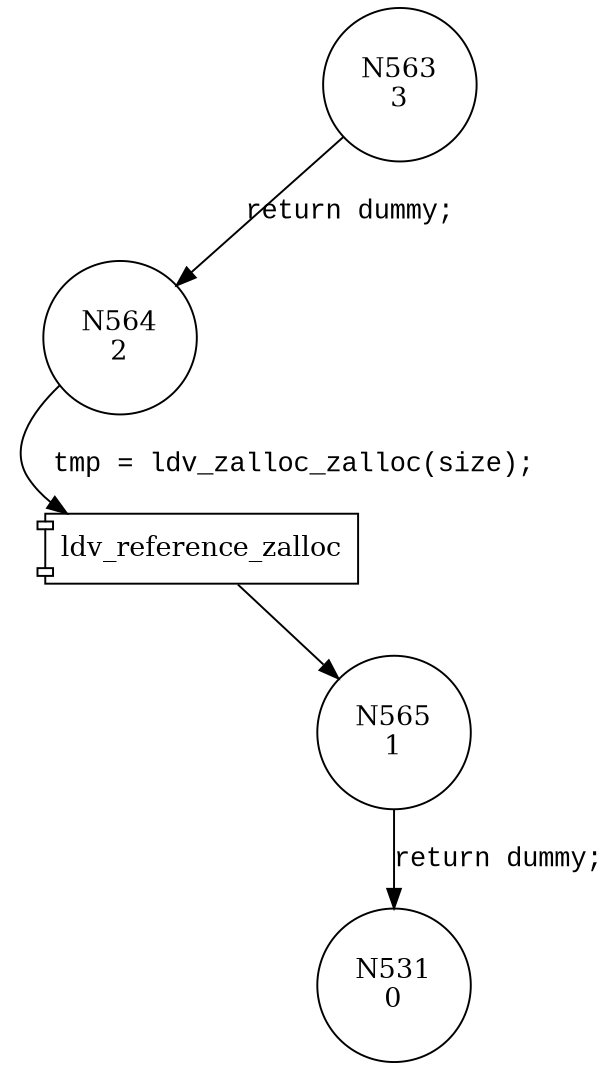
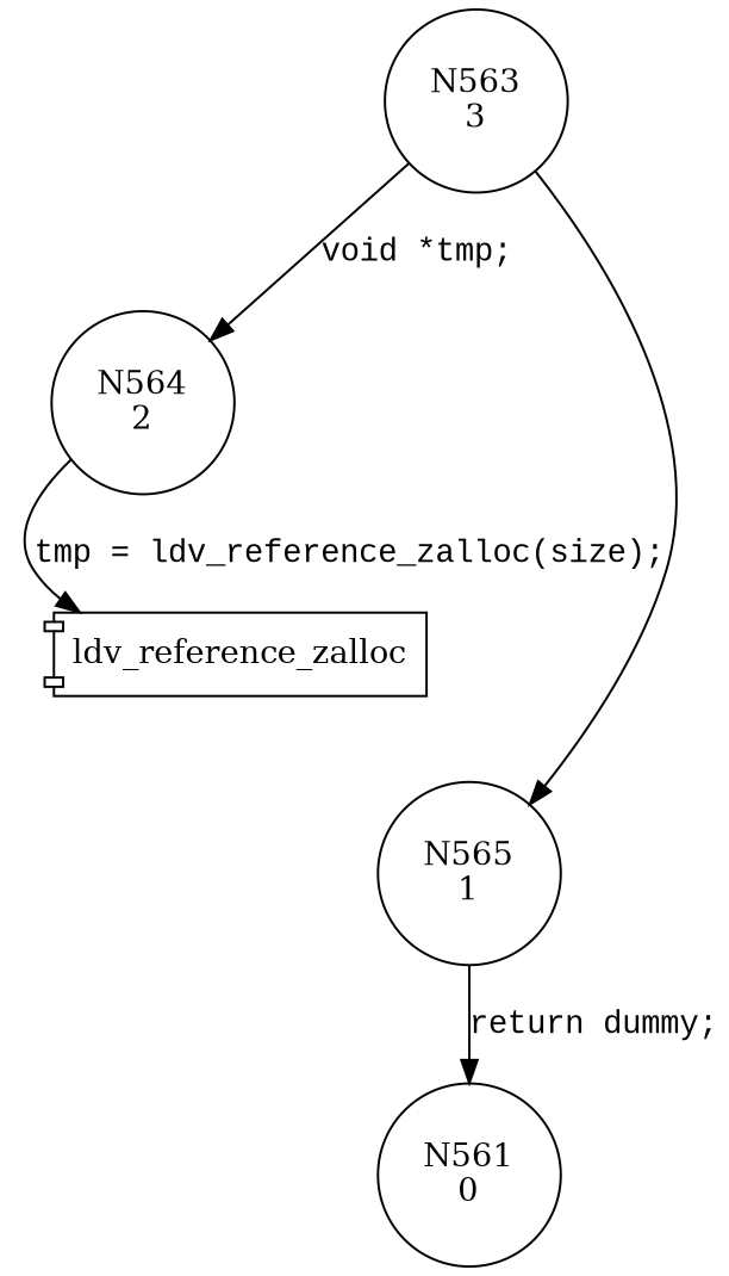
  digraph {
    node [shape=circle]
    edge [fontname="Courier New"]
    n1 [label="N563\n3"]
    n2 [label="N564\n2"]
    n3 [label=ldv_reference_zalloc shape=component]
    n4 [label="N565\n1"]
-   n5 [label="N531\n0"]
-   n1 -> n2 [label="return dummy;"]
-   n2 -> n3 [label="tmp = ldv_zalloc_zalloc(size);"]
-   n3 -> n4
+   n5 [label="N561\n0"]
+   n1 -> n2 [label="void *tmp;"]
+   n2 -> n3 [label="tmp = ldv_reference_zalloc(size);"]
+   n1 -> n4
    n4 -> n5 [label="return dummy;"]
  }
